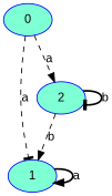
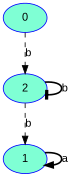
  digraph {
    fontname="Liberation Sans"
    node [color=blue fillcolor=aquamarine fontname="Liberation Sans" style=filled]
    edge [arrowhead=normal fontname="Liberation Sans" style=dashed]
    1
    2
    0
    1 -> 1 [label=a style=bold]
    2 -> 1 [label=b]
    2 -> 2 [arrowhead=tee label=b style=bold]
-   0 -> 1 [arrowhead=tee label=a]
-   0 -> 2 [label=a]
+   0 -> 2 [label=b]
  }
